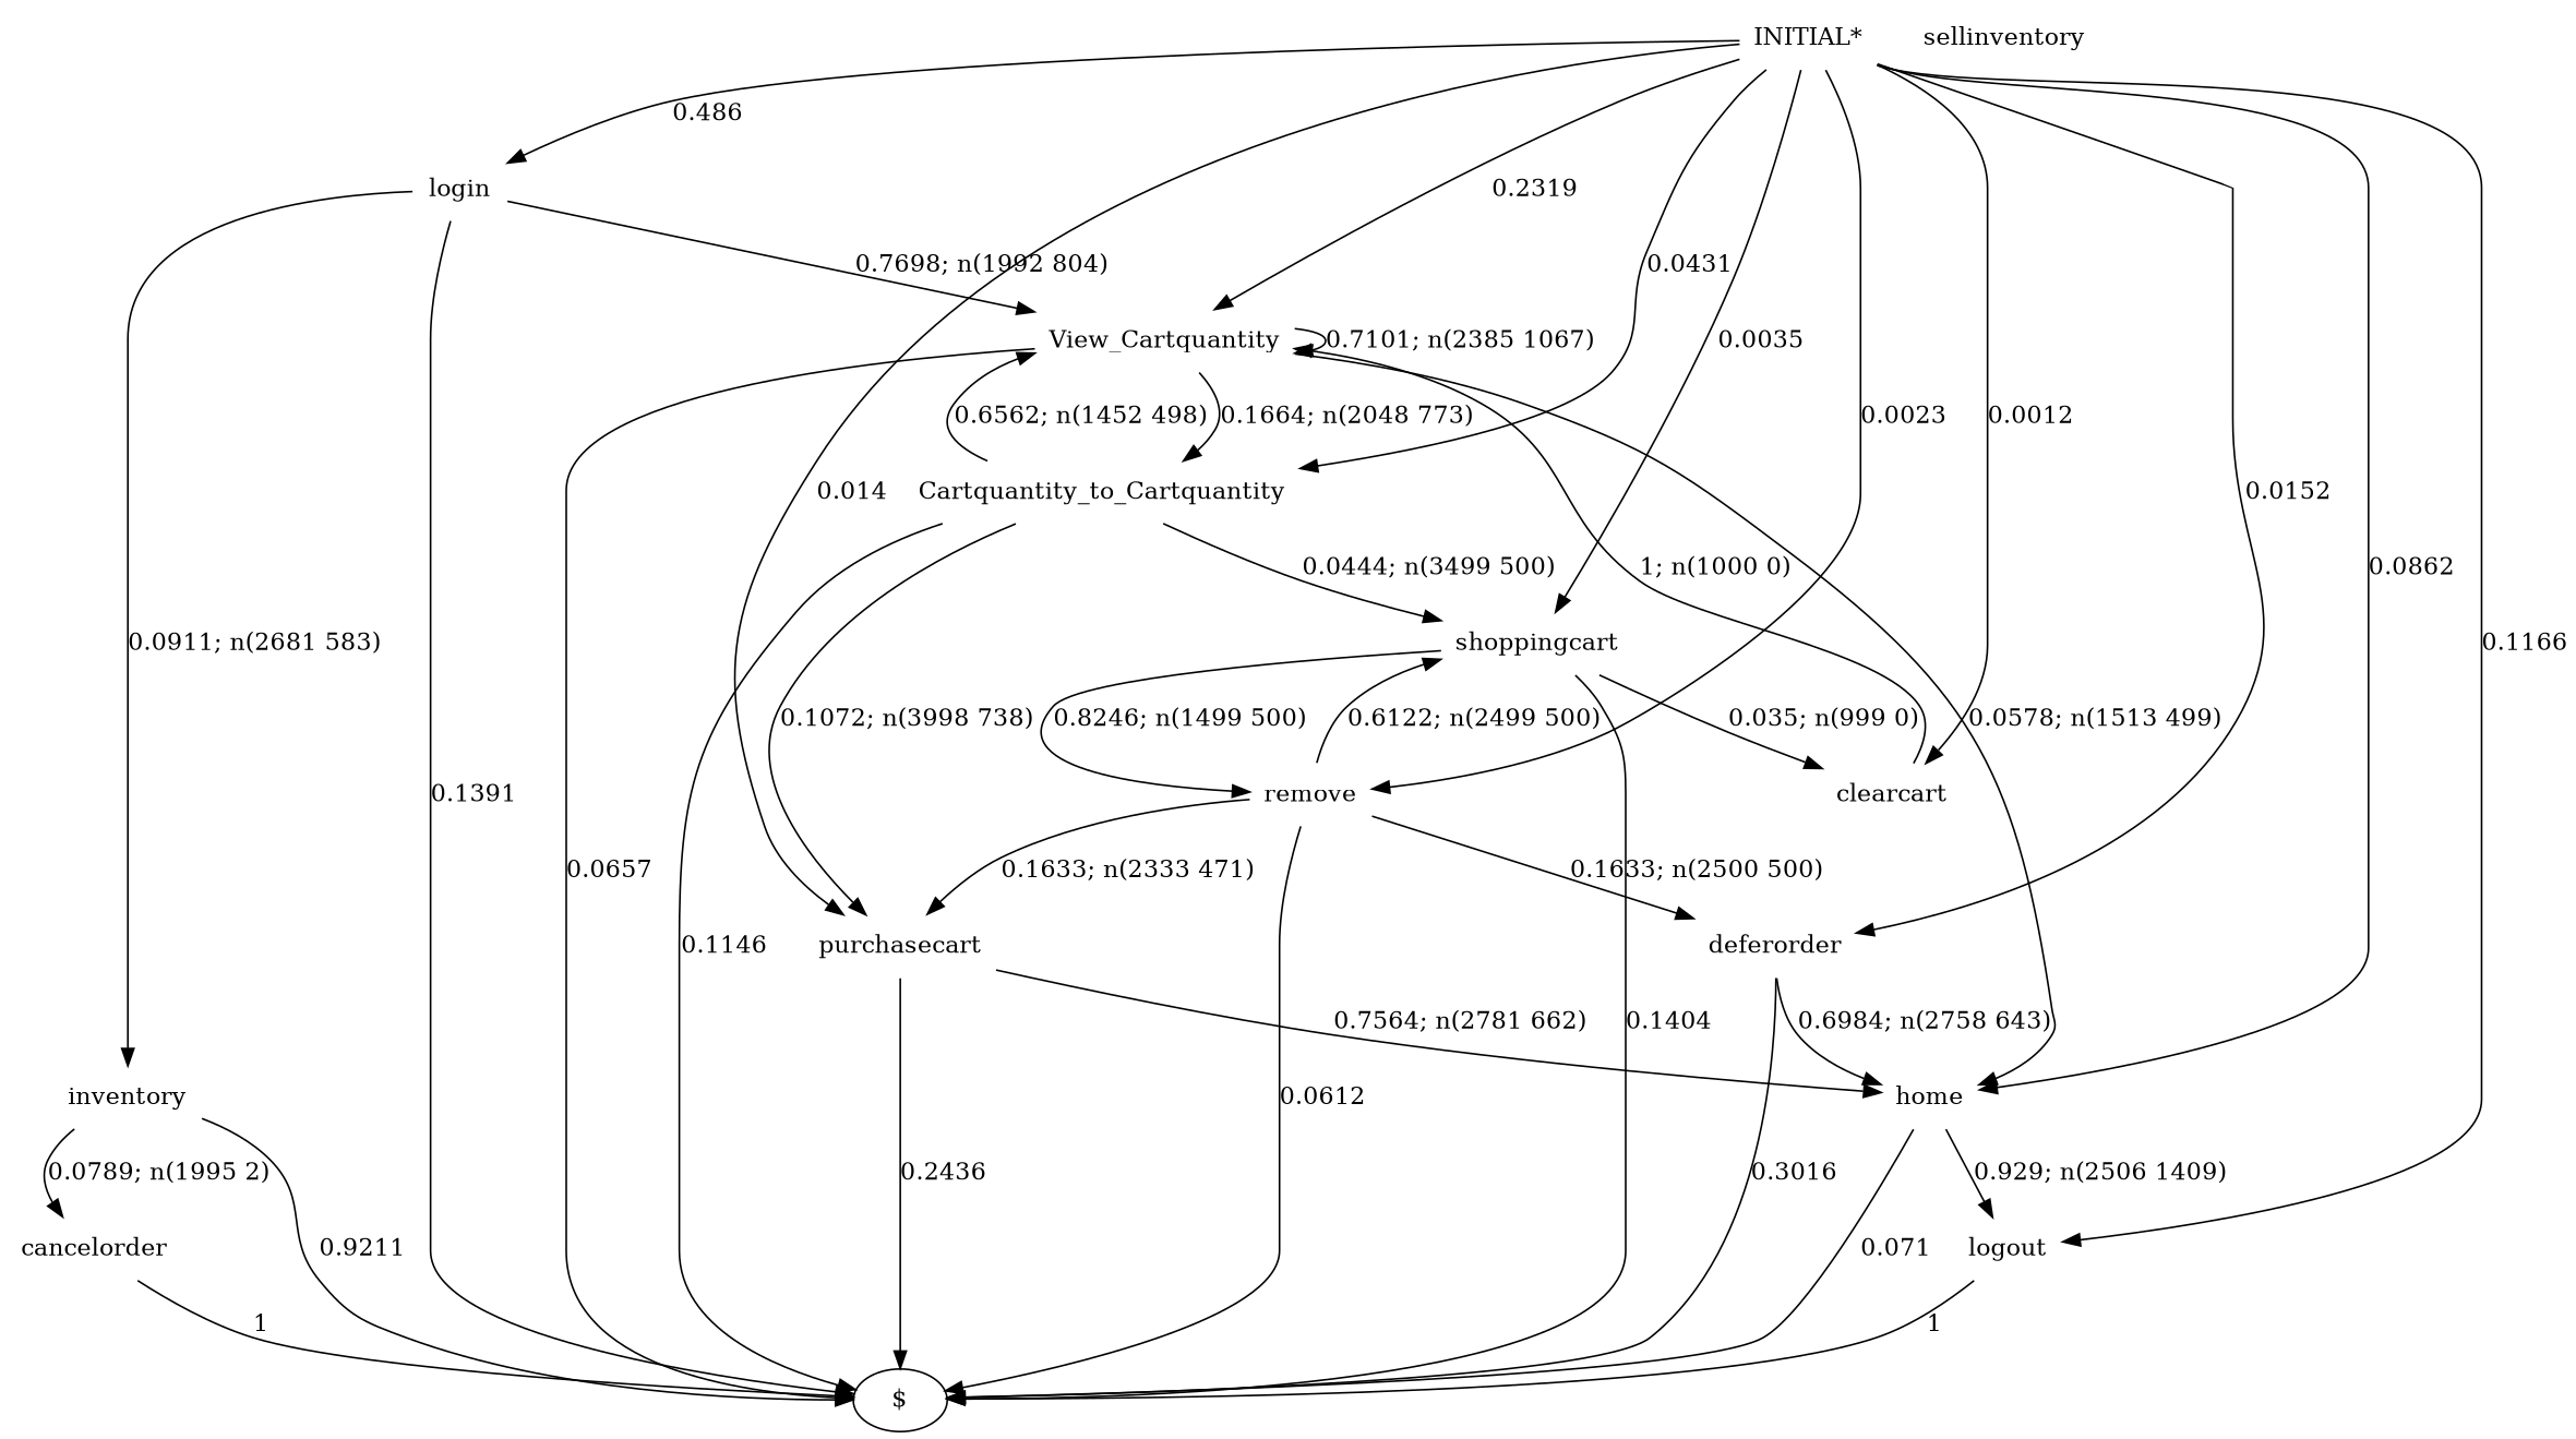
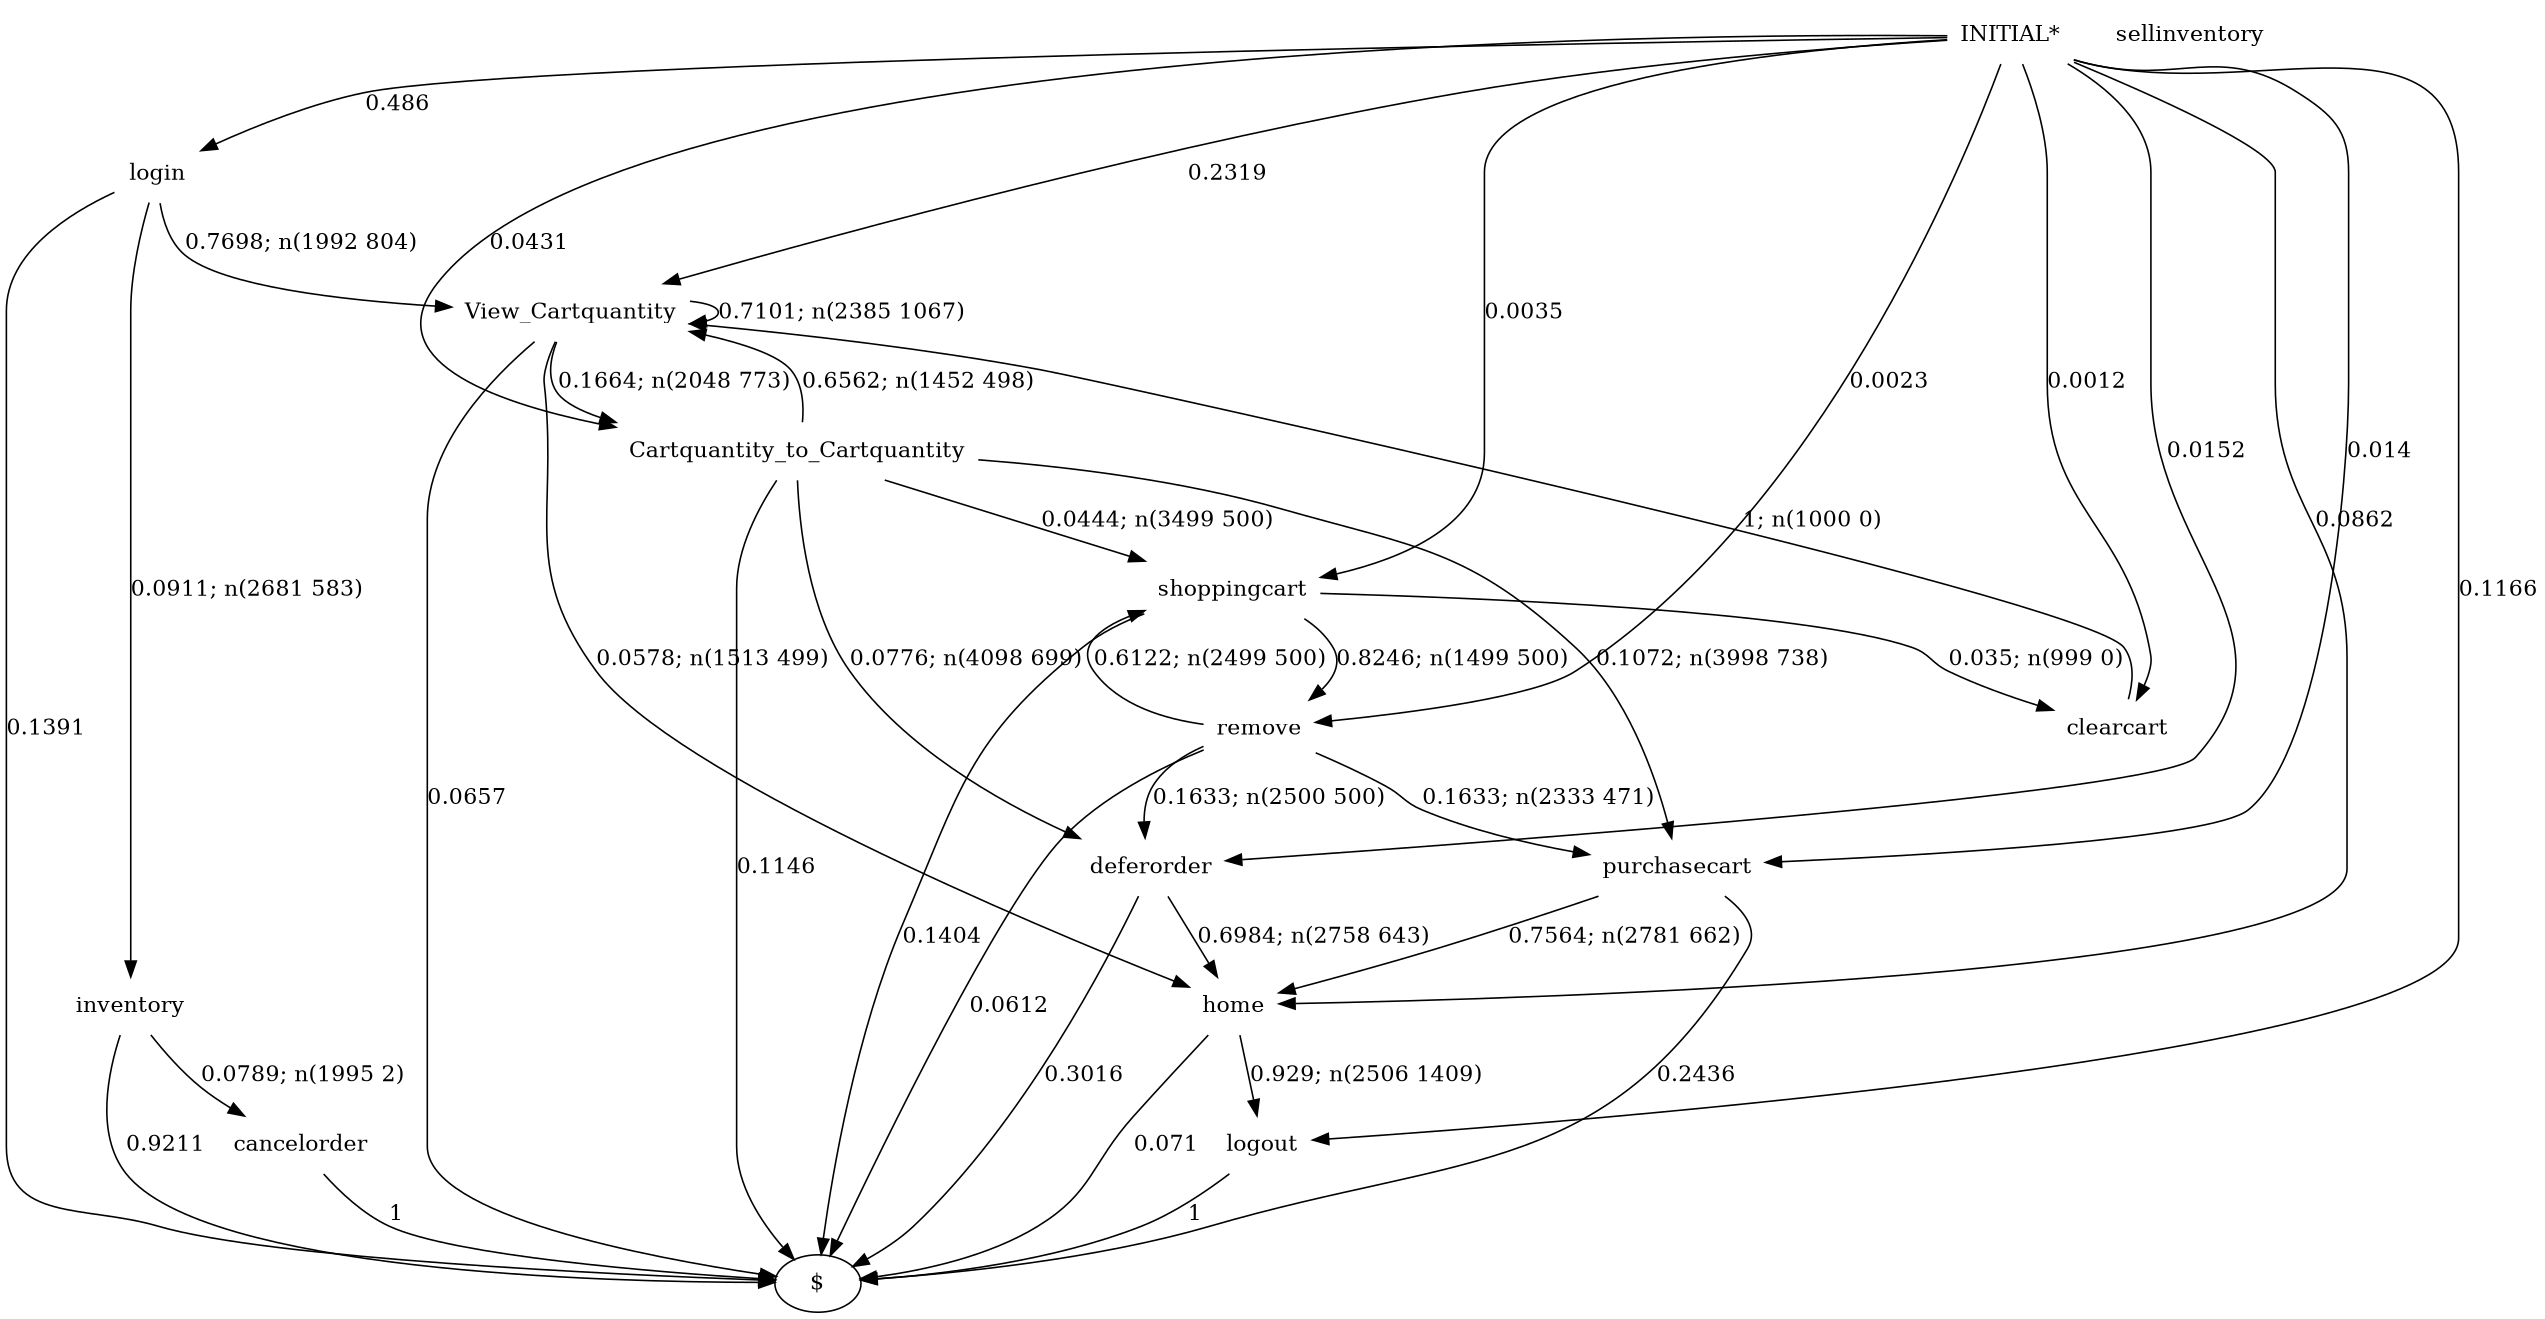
  digraph {
    node [shape=none]
    edge [style=solid]
    n1 [label="INITIAL*"]
    n2 [label=login]
    n3 [label=View_Cartquantity]
    n4 [label=home]
    n5 [label=logout]
    n6 [label=Cartquantity_to_Cartquantity]
    n7 [label=shoppingcart]
    n8 [label=clearcart]
    n9 [label=deferorder]
    n10 [label=purchasecart]
    n11 [label=remove]
    n12 [label=inventory]
    "$" [shape=""]
    n14 [label=cancelorder]
    n15 [label=sellinventory]
    n1 -> n2 [label=0.486]
    n1 -> n3 [label=0.2319]
    n1 -> n4 [label=0.0862]
    n1 -> n5 [label=0.1166]
    n1 -> n6 [label=0.0431]
    n1 -> n7 [label=0.0035]
    n1 -> n8 [label=0.0012]
    n1 -> n9 [label=0.0152]
    n1 -> n10 [label=0.014]
    n1 -> n11 [label=0.0023]
    n2 -> n3 [label="0.7698; n(1992 804)"]
    n2 -> n12 [label="0.0911; n(2681 583)"]
    n2 -> "$" [label=0.1391]
    n3 -> n3 [label="0.7101; n(2385 1067)"]
    n3 -> n4 [label="0.0578; n(1513 499)"]
    n3 -> n6 [label="0.1664; n(2048 773)"]
    n3 -> "$" [label=0.0657]
    n4 -> n5 [label="0.929; n(2506 1409)"]
    n4 -> "$" [label=0.071]
    n5 -> "$" [label=1]
    n6 -> n3 [label="0.6562; n(1452 498)"]
    n6 -> n7 [label="0.0444; n(3499 500)"]
+   n6 -> n9 [label="0.0776; n(4098 699)"]
    n6 -> n10 [label="0.1072; n(3998 738)"]
    n6 -> "$" [label=0.1146]
    n7 -> n8 [label="0.035; n(999 0)"]
    n7 -> n11 [label="0.8246; n(1499 500)"]
    n7 -> "$" [label=0.1404]
    n8 -> n3 [label="1; n(1000 0)"]
    n9 -> n4 [label="0.6984; n(2758 643)"]
    n9 -> "$" [label=0.3016]
    n10 -> n4 [label="0.7564; n(2781 662)"]
    n10 -> "$" [label=0.2436]
    n11 -> n7 [label="0.6122; n(2499 500)"]
    n11 -> n9 [label="0.1633; n(2500 500)"]
    n11 -> n10 [label="0.1633; n(2333 471)"]
    n11 -> "$" [label=0.0612]
    n12 -> "$" [label=0.9211]
    n12 -> n14 [label="0.0789; n(1995 2)"]
    n14 -> "$" [label=1]
  }
